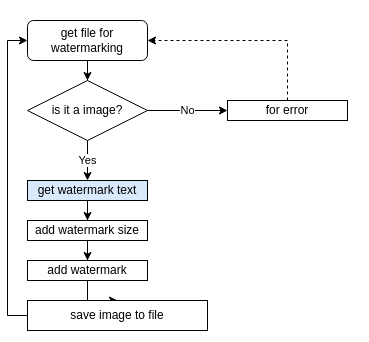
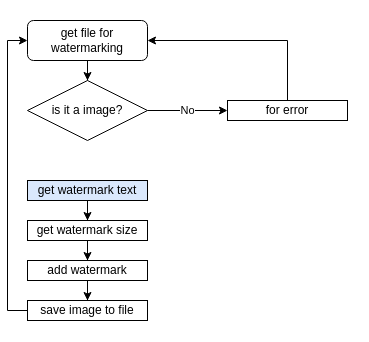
  <mxCell id="0" />
  <mxCell id="1" parent="0" />
  <mxCell id="2" value="" style="edgeStyle=orthogonalEdgeStyle;rounded=0;orthogonalLoop=1;jettySize=auto;html=1;" edge="1" parent="1" source="3" target="6"><mxGeometry relative="1" as="geometry" /></mxCell>
  <mxCell id="3" value="get file for watermarking" style="whiteSpace=wrap;html=1;rounded=1;" vertex="1" parent="1"><mxGeometry x="20" y="20" width="120" height="40" as="geometry" /></mxCell>
- <mxCell id="4" value="Yes" style="edgeStyle=orthogonalEdgeStyle;rounded=0;orthogonalLoop=1;jettySize=auto;html=1;" edge="1" parent="1" source="6" target="8"><mxGeometry relative="1" as="geometry" /></mxCell>
  <mxCell id="5" value="No" style="edgeStyle=orthogonalEdgeStyle;rounded=0;orthogonalLoop=1;jettySize=auto;html=1;" edge="1" parent="1" source="6" target="12"><mxGeometry relative="1" as="geometry" /></mxCell>
  <mxCell id="6" value="is it a image?" style="rhombus;whiteSpace=wrap;html=1;rounded=0;" vertex="1" parent="1"><mxGeometry x="20" y="80" width="120" height="60" as="geometry" /></mxCell>
  <mxCell id="7" value="" style="edgeStyle=orthogonalEdgeStyle;rounded=0;orthogonalLoop=1;jettySize=auto;html=1;" edge="1" parent="1" source="8" target="10"><mxGeometry relative="1" as="geometry" /></mxCell>
  <mxCell id="8" value="get watermark text" style="whiteSpace=wrap;html=1;rounded=0;fillColor=#dae8fc;" vertex="1" parent="1"><mxGeometry x="20" y="180" width="120" height="20" as="geometry" /></mxCell>
  <mxCell id="9" value="" style="edgeStyle=orthogonalEdgeStyle;rounded=0;orthogonalLoop=1;jettySize=auto;html=1;" edge="1" parent="1" source="10" target="14"><mxGeometry relative="1" as="geometry" /></mxCell>
- <mxCell id="10" value="add watermark size" style="whiteSpace=wrap;html=1;rounded=0;" vertex="1" parent="1"><mxGeometry x="20" y="220" width="120" height="20" as="geometry" /></mxCell>
- <mxCell id="11" style="edgeStyle=orthogonalEdgeStyle;rounded=0;orthogonalLoop=1;jettySize=auto;html=1;entryX=1;entryY=0.5;entryDx=0;entryDy=0;exitX=0.5;exitY=0;exitDx=0;exitDy=0;dashed=1;" edge="1" parent="1" source="12" target="3"><mxGeometry relative="1" as="geometry" /></mxCell>
+ <mxCell id="10" value="get watermark size" style="whiteSpace=wrap;html=1;rounded=0;" vertex="1" parent="1"><mxGeometry x="20" y="220" width="120" height="20" as="geometry" /></mxCell>
+ <mxCell id="11" style="edgeStyle=orthogonalEdgeStyle;rounded=0;orthogonalLoop=1;jettySize=auto;html=1;entryX=1;entryY=0.5;entryDx=0;entryDy=0;exitX=0.5;exitY=0;exitDx=0;exitDy=0;" edge="1" parent="1" source="12" target="3"><mxGeometry relative="1" as="geometry" /></mxCell>
  <mxCell id="12" value="for error" style="whiteSpace=wrap;html=1;rounded=0;" vertex="1" parent="1"><mxGeometry x="220" y="100" width="120" height="20" as="geometry" /></mxCell>
  <mxCell id="13" value="" style="edgeStyle=orthogonalEdgeStyle;rounded=0;orthogonalLoop=1;jettySize=auto;html=1;" edge="1" parent="1" source="14" target="16"><mxGeometry relative="1" as="geometry" /></mxCell>
  <mxCell id="14" value="add watermark" style="whiteSpace=wrap;html=1;rounded=0;" vertex="1" parent="1"><mxGeometry x="20" y="260" width="120" height="20" as="geometry" /></mxCell>
  <mxCell id="15" style="edgeStyle=orthogonalEdgeStyle;rounded=0;orthogonalLoop=1;jettySize=auto;html=1;entryX=0;entryY=0.5;entryDx=0;entryDy=0;exitX=0;exitY=0.5;exitDx=0;exitDy=0;" edge="1" parent="1" source="16" target="3"><mxGeometry relative="1" as="geometry" /></mxCell>
- <mxCell id="16" value="save image to file" style="whiteSpace=wrap;html=1;rounded=0;" vertex="1" parent="1"><mxGeometry x="20" y="300" width="180" height="30" as="geometry" /></mxCell>
+ <mxCell id="16" value="save image to file" style="whiteSpace=wrap;html=1;rounded=0;" vertex="1" parent="1"><mxGeometry x="20" y="300" width="120" height="20" as="geometry" /></mxCell>
